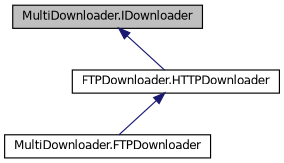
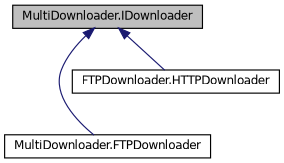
  digraph {
    node [color=black fillcolor=white fontname=Helvetica fontsize=10 shape=record style=filled]
    edge [color=midnightblue dir=back fontname=Helvetica fontsize=10 labelfontname=Helvetica labelfontsize=10 style=solid]
    n1 [fillcolor=grey75 fontcolor=black height=0.2 label="MultiDownloader.IDownloader" width=0.4]
    n2 [height=0.2 label="MultiDownloader.FTPDownloader" width=0.4]
    n3 [height=0.2 label="FTPDownloader.HTTPDownloader" width=0.4]
-   n3 -> n2
+   n1 -> n2
    n1 -> n3
  }
